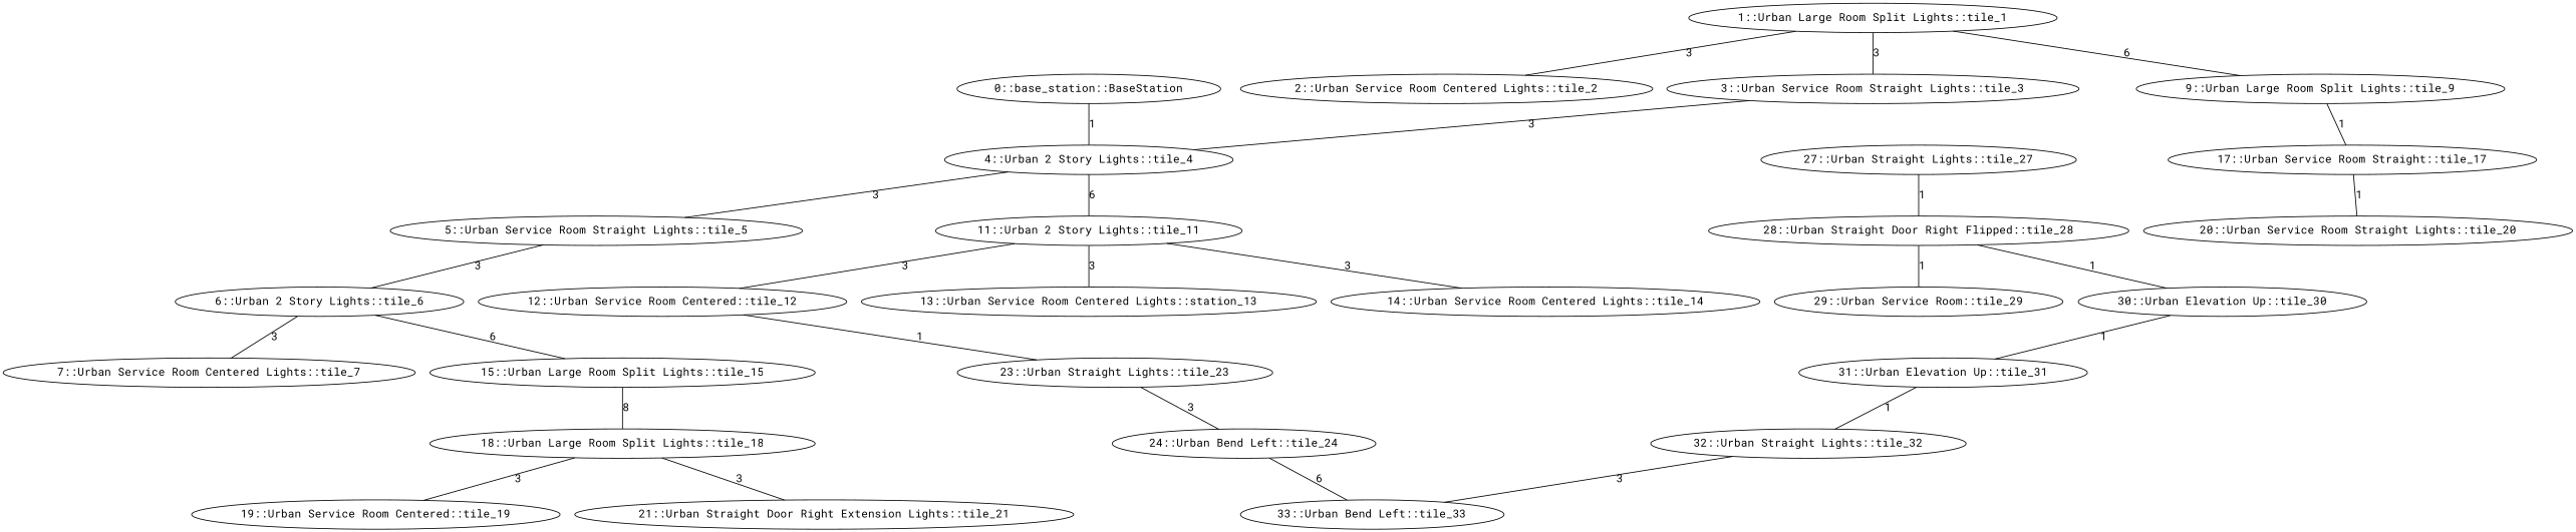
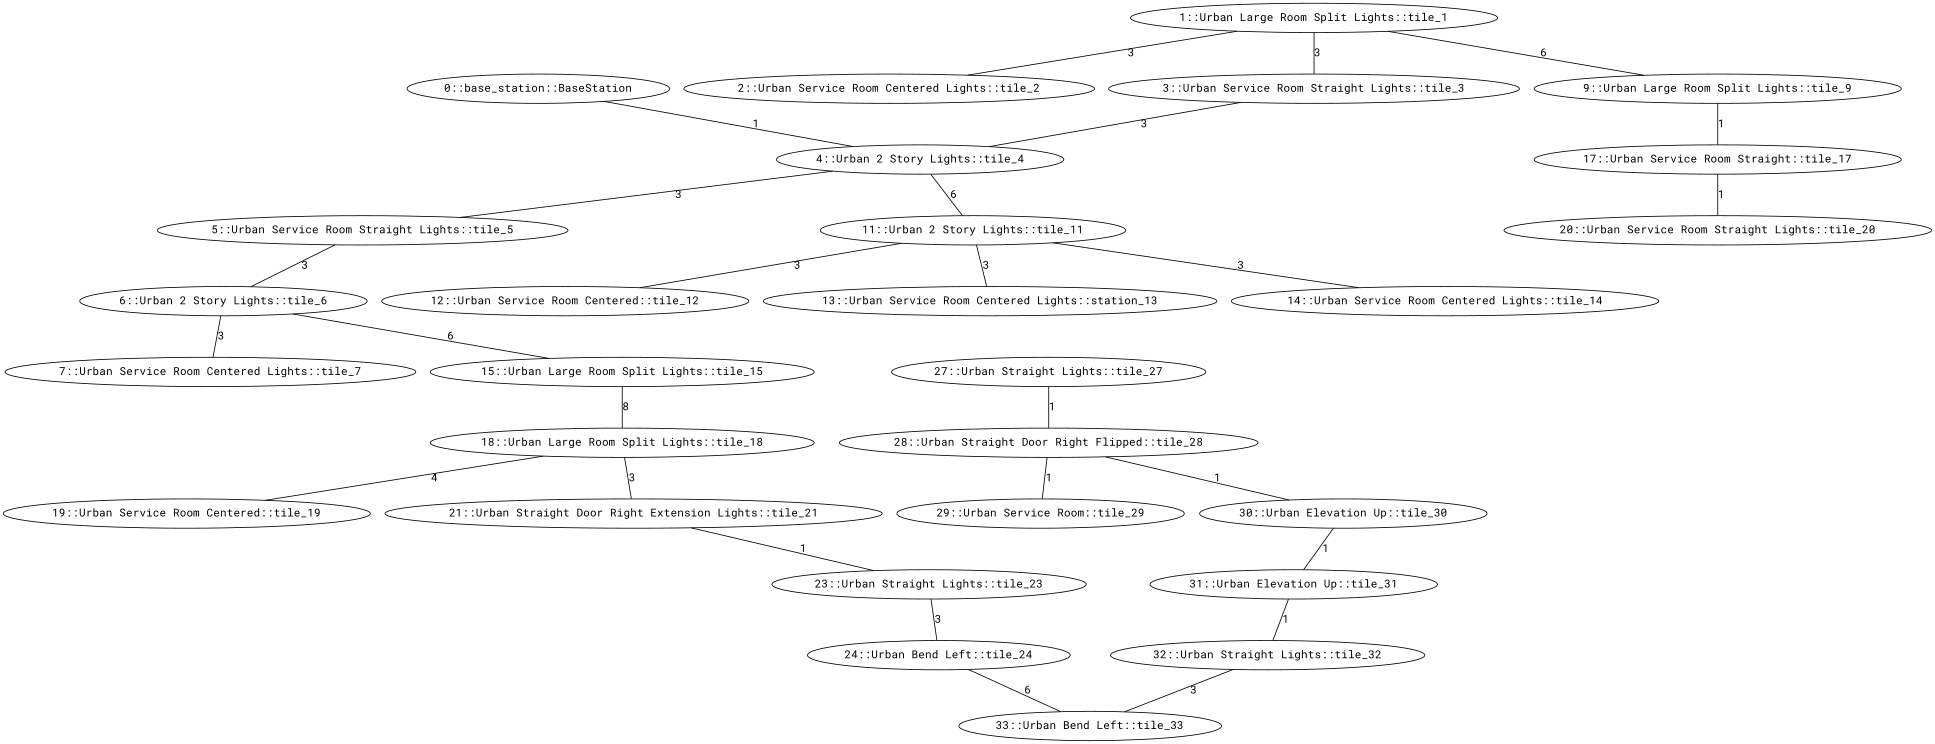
  graph {
    fontname="Roboto Mono"
    node [fontname="Roboto Mono"]
    edge [fontname="Roboto Mono"]
    n1 [label="0::base_station::BaseStation"]
    n2 [label="4::Urban 2 Story Lights::tile_4"]
    n3 [label="5::Urban Service Room Straight Lights::tile_5"]
    n4 [label="11::Urban 2 Story Lights::tile_11"]
    n5 [label="1::Urban Large Room Split Lights::tile_1"]
    n6 [label="2::Urban Service Room Centered Lights::tile_2"]
    n7 [label="3::Urban Service Room Straight Lights::tile_3"]
    n8 [label="9::Urban Large Room Split Lights::tile_9"]
    n9 [label="17::Urban Service Room Straight::tile_17"]
    n10 [label="6::Urban 2 Story Lights::tile_6"]
    n11 [label="12::Urban Service Room Centered::tile_12"]
    n12 [label="13::Urban Service Room Centered Lights::station_13"]
    n13 [label="14::Urban Service Room Centered Lights::tile_14"]
    n14 [label="7::Urban Service Room Centered Lights::tile_7"]
    n15 [label="15::Urban Large Room Split Lights::tile_15"]
    n16 [label="18::Urban Large Room Split Lights::tile_18"]
    n17 [label="20::Urban Service Room Straight Lights::tile_20"]
    n18 [label="19::Urban Service Room Centered::tile_19"]
    n19 [label="21::Urban Straight Door Right Extension Lights::tile_21"]
    n20 [label="23::Urban Straight Lights::tile_23"]
    n21 [label="24::Urban Bend Left::tile_24"]
    n22 [label="33::Urban Bend Left::tile_33"]
    n23 [label="27::Urban Straight Lights::tile_27"]
    n24 [label="28::Urban Straight Door Right Flipped::tile_28"]
    n25 [label="29::Urban Service Room::tile_29"]
    n26 [label="30::Urban Elevation Up::tile_30"]
    n27 [label="31::Urban Elevation Up::tile_31"]
    n28 [label="32::Urban Straight Lights::tile_32"]
    n1 -- n2 [label=1]
    n2 -- n3 [label=3]
    n2 -- n4 [label=6]
    n3 -- n10 [label=3]
    n4 -- n11 [label=3]
    n4 -- n12 [label=3]
    n4 -- n13 [label=3]
    n5 -- n6 [label=3]
    n5 -- n7 [label=3]
    n5 -- n8 [label=6]
    n7 -- n2 [label=3]
    n8 -- n9 [label=1]
    n9 -- n17 [label=1]
    n10 -- n14 [label=3]
    n10 -- n15 [label=6]
    n15 -- n16 [label=8]
-   n16 -- n18 [label=3]
+   n16 -- n18 [label=4]
    n16 -- n19 [label=3]
-   n11 -- n20 [label=1]
+   n19 -- n20 [label=1]
    n20 -- n21 [label=3]
    n21 -- n22 [label=6]
    n23 -- n24 [label=1]
    n24 -- n25 [label=1]
    n24 -- n26 [label=1]
    n26 -- n27 [label=1]
    n27 -- n28 [label=1]
    n28 -- n22 [label=3]
  }
